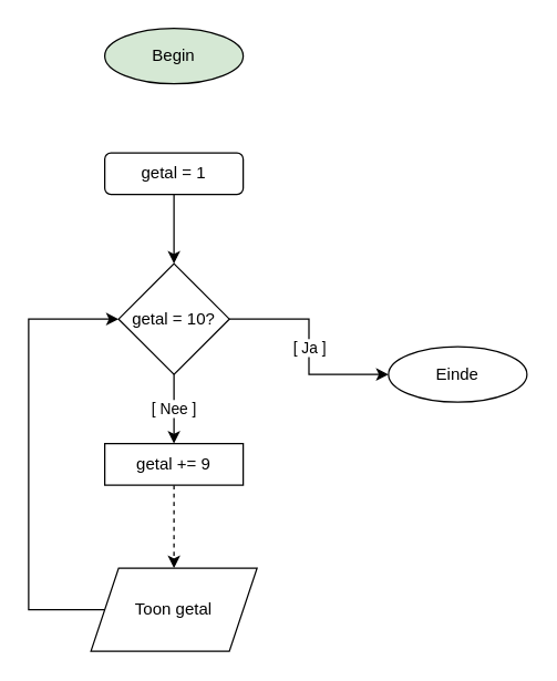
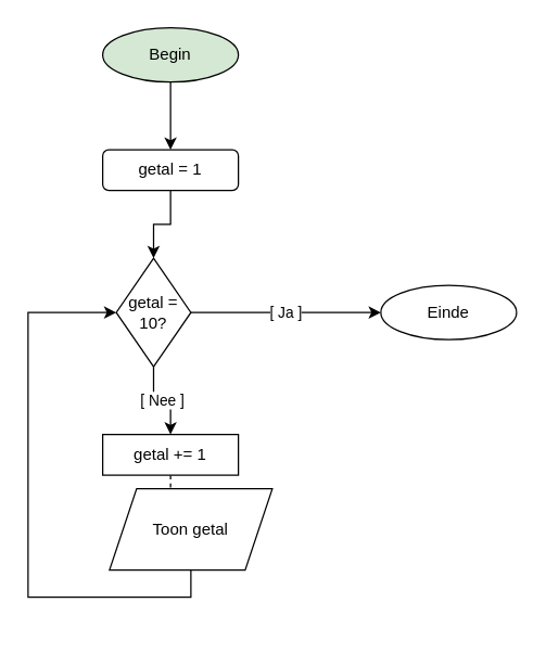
  <mxCell id="0" />
  <mxCell id="1" parent="0" />
+ <mxCell id="2" style="edgeStyle=orthogonalEdgeStyle;rounded=0;orthogonalLoop=1;jettySize=auto;html=1;" edge="1" parent="1" source="3" target="5"><mxGeometry relative="1" as="geometry" /></mxCell>
  <mxCell id="3" value="Begin" style="ellipse;whiteSpace=wrap;html=1;fillColor=#d5e8d4;" vertex="1" parent="1"><mxGeometry x="75" y="20" width="100" height="40" as="geometry" /></mxCell>
  <mxCell id="4" style="edgeStyle=orthogonalEdgeStyle;rounded=0;orthogonalLoop=1;jettySize=auto;html=1;" edge="1" parent="1" source="5" target="8"><mxGeometry relative="1" as="geometry" /></mxCell>
  <mxCell id="5" value="getal = 1" style="whiteSpace=wrap;html=1;rounded=1;" vertex="1" parent="1"><mxGeometry x="75" y="110" width="100" height="30" as="geometry" /></mxCell>
  <mxCell id="6" value="[ Ja ]" style="edgeStyle=orthogonalEdgeStyle;rounded=0;orthogonalLoop=1;jettySize=auto;html=1;" edge="1" parent="1" source="8" target="9"><mxGeometry relative="1" as="geometry" /></mxCell>
  <mxCell id="7" value="[ Nee ]" style="edgeStyle=orthogonalEdgeStyle;rounded=0;orthogonalLoop=1;jettySize=auto;html=1;" edge="1" parent="1" source="8" target="11"><mxGeometry relative="1" as="geometry" /></mxCell>
- <mxCell id="8" value="getal = 10?" style="rhombus;whiteSpace=wrap;html=1;" vertex="1" parent="1"><mxGeometry x="85" y="190" width="80" height="80" as="geometry" /></mxCell>
- <mxCell id="9" value="Einde" style="ellipse;whiteSpace=wrap;html=1;" vertex="1" parent="1"><mxGeometry x="280" y="250" width="100" height="40" as="geometry" /></mxCell>
+ <mxCell id="8" value="getal = 10?" style="rhombus;whiteSpace=wrap;html=1;" vertex="1" parent="1"><mxGeometry x="85" y="190" width="55" height="80" as="geometry" /></mxCell>
+ <mxCell id="9" value="Einde" style="ellipse;whiteSpace=wrap;html=1;" vertex="1" parent="1"><mxGeometry x="280" y="210" width="100" height="40" as="geometry" /></mxCell>
  <mxCell id="10" style="edgeStyle=orthogonalEdgeStyle;rounded=0;orthogonalLoop=1;jettySize=auto;html=1;dashed=1;" edge="1" parent="1" source="11" target="13"><mxGeometry relative="1" as="geometry" /></mxCell>
- <mxCell id="11" value="getal += 9" style="rounded=0;whiteSpace=wrap;html=1;" vertex="1" parent="1"><mxGeometry x="75" y="320" width="100" height="30" as="geometry" /></mxCell>
+ <mxCell id="11" value="getal += 1" style="rounded=0;whiteSpace=wrap;html=1;" vertex="1" parent="1"><mxGeometry x="75" y="320" width="100" height="30" as="geometry" /></mxCell>
  <mxCell id="12" style="edgeStyle=orthogonalEdgeStyle;rounded=0;orthogonalLoop=1;jettySize=auto;html=1;" edge="1" parent="1" source="13" target="8"><mxGeometry relative="1" as="geometry"><Array as="points"><mxPoint x="20" y="440" /><mxPoint x="20" y="230" /></Array></mxGeometry></mxCell>
- <mxCell id="13" value="Toon getal" style="shape=parallelogram;perimeter=parallelogramPerimeter;whiteSpace=wrap;html=1;fixedSize=1;" vertex="1" parent="1"><mxGeometry x="65" y="410" width="120" height="60" as="geometry" /></mxCell>
+ <mxCell id="13" value="Toon getal" style="shape=parallelogram;perimeter=parallelogramPerimeter;whiteSpace=wrap;html=1;fixedSize=1;" vertex="1" parent="1"><mxGeometry x="80" y="360" width="120" height="60" as="geometry" /></mxCell>
